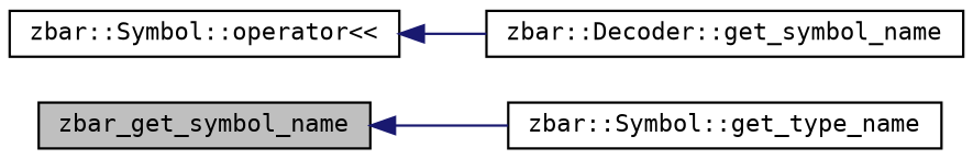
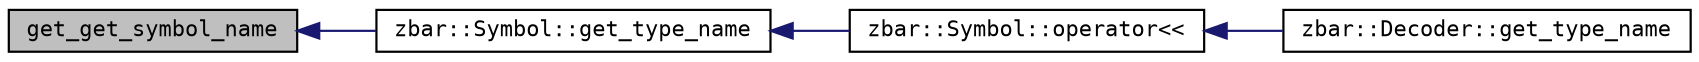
  digraph {
    fontname="DejaVu Sans Mono"
    rankdir=LR
    node [color=black fillcolor=white fontname="DejaVu Sans Mono" fontsize=10 shape=record style=filled]
    edge [color=midnightblue dir=back fontname="DejaVu Sans Mono" fontsize=10 labelfontname=Helvetica labelfontsize=10 style=solid]
-   n1 [fillcolor=grey75 fontcolor=black height=0.2 label=zbar_get_symbol_name width=0.4]
+   n1 [fillcolor=grey75 fontcolor=black height=0.2 label=get_get_symbol_name width=0.4]
    n2 [height=0.2 label="zbar::Symbol::get_type_name" width=0.4]
-   n3 [height=0.2 label="zbar::Decoder::get_symbol_name" width=0.4]
+   n3 [height=0.2 label="zbar::Decoder::get_type_name" width=0.4]
    n4 [height=0.2 label="zbar::Symbol::operator\<\<" width=0.4]
    n1 -> n2
+   n2 -> n4
    n4 -> n3
  }
